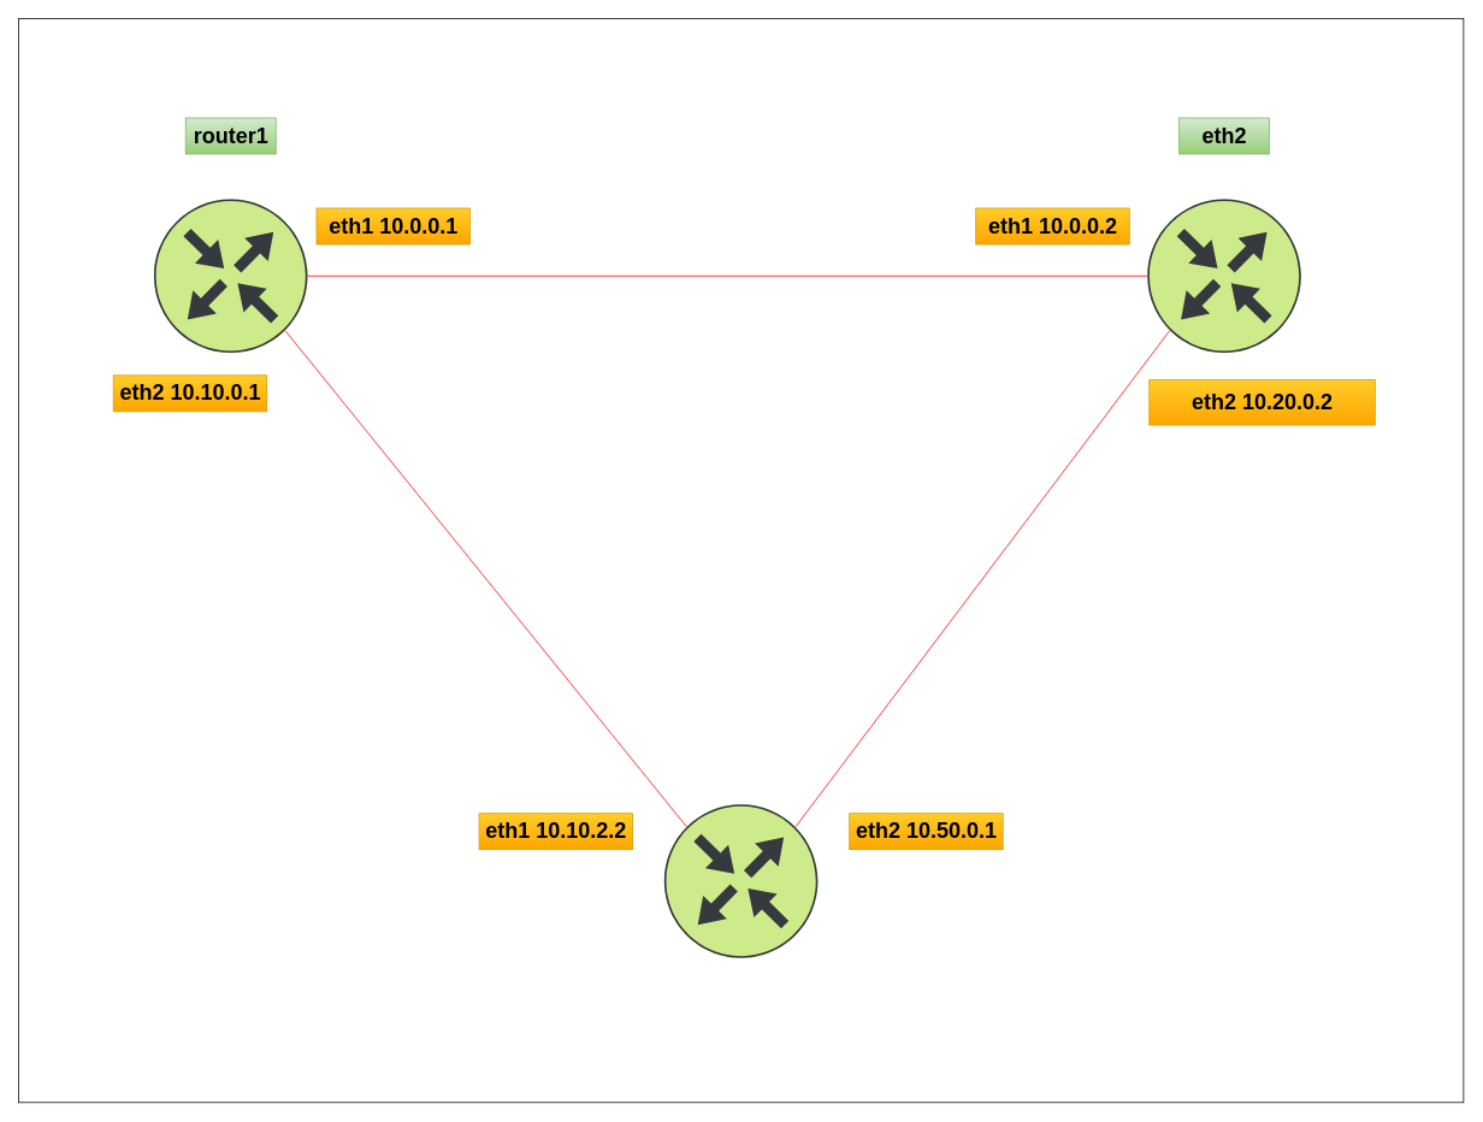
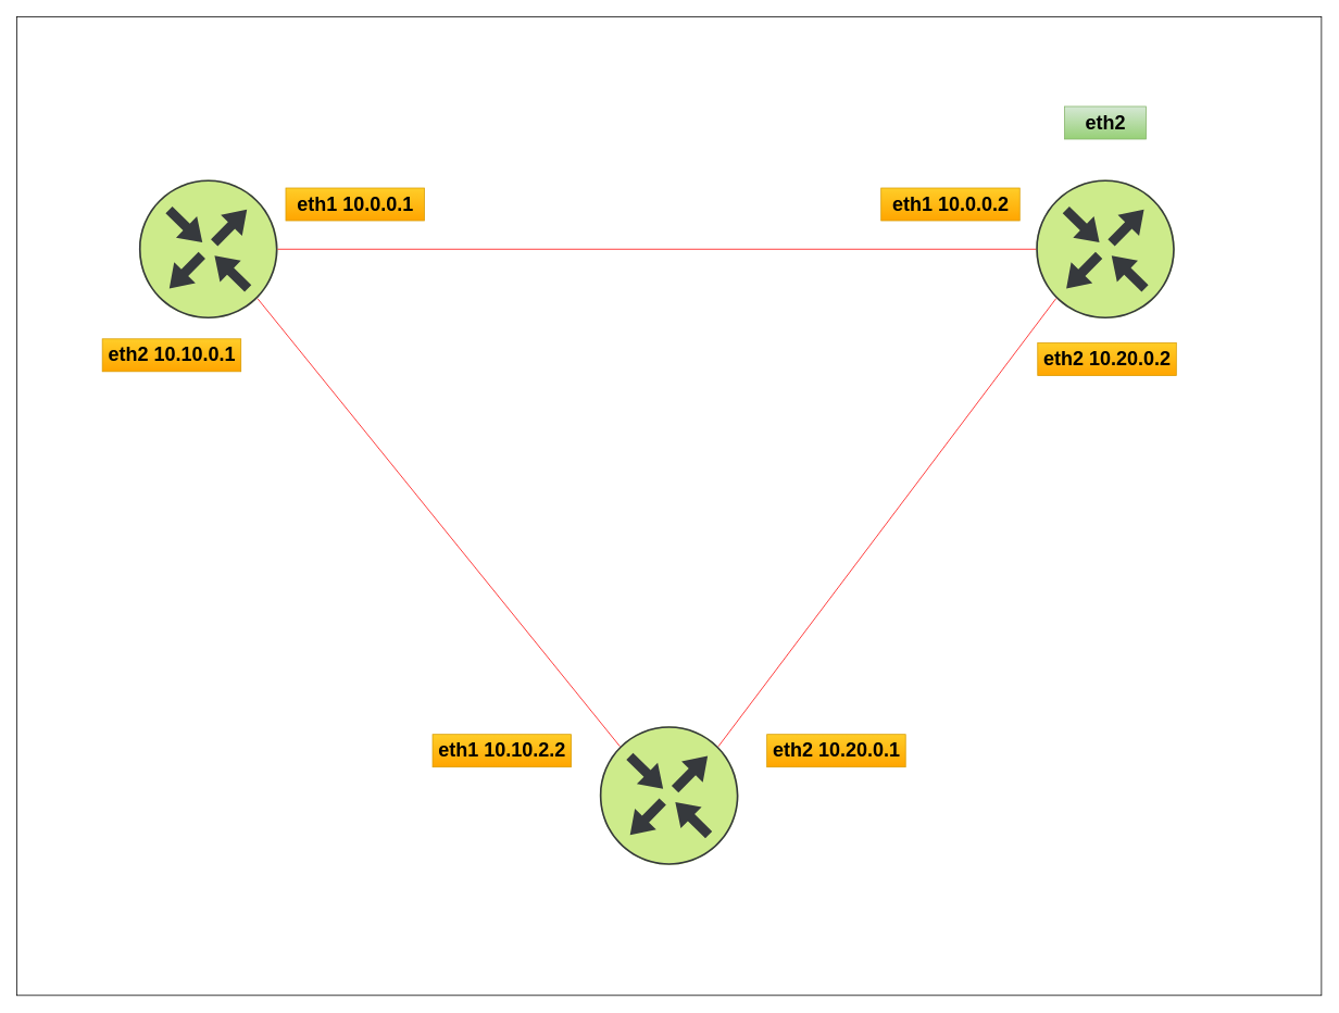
  <mxCell id="0" />
  <mxCell id="1" parent="0" />
  <mxCell id="2" value="" style="rounded=0;whiteSpace=wrap;html=1;" vertex="1" parent="1"><mxGeometry width="1600" height="1200" as="geometry" x="20" y="20" /></mxCell>
  <mxCell id="3" value="" style="points=[[0.5,0,0],[1,0.5,0],[0.5,1,0],[0,0.5,0],[0.145,0.145,0],[0.856,0.145,0],[0.855,0.856,0],[0.145,0.855,0]];verticalLabelPosition=bottom;html=1;verticalAlign=top;aspect=fixed;align=center;pointerEvents=1;shape=mxgraph.cisco19.rect;prIcon=router;fillColor=#cdeb8b;strokeColor=#36393d;" parent="1" vertex="1"><mxGeometry x="170" y="220" width="170" height="170" as="geometry" /></mxCell>
  <mxCell id="4" value="" style="points=[[0.5,0,0],[1,0.5,0],[0.5,1,0],[0,0.5,0],[0.145,0.145,0],[0.856,0.145,0],[0.855,0.856,0],[0.145,0.855,0]];verticalLabelPosition=bottom;html=1;verticalAlign=top;aspect=fixed;align=center;pointerEvents=1;shape=mxgraph.cisco19.rect;prIcon=router;fillColor=#cdeb8b;strokeColor=#36393d;" parent="1" vertex="1"><mxGeometry x="1270" y="220" width="170" height="170" as="geometry" /></mxCell>
  <mxCell id="5" value="" style="points=[[0.5,0,0],[1,0.5,0],[0.5,1,0],[0,0.5,0],[0.145,0.145,0],[0.856,0.145,0],[0.855,0.856,0],[0.145,0.855,0]];verticalLabelPosition=bottom;html=1;verticalAlign=top;aspect=fixed;align=center;pointerEvents=1;shape=mxgraph.cisco19.rect;prIcon=router;fillColor=#cdeb8b;strokeColor=#36393d;" parent="1" vertex="1"><mxGeometry x="735" y="890" width="170" height="170" as="geometry" /></mxCell>
  <mxCell id="6" value="" style="endArrow=none;html=1;rounded=0;exitX=0.855;exitY=0.856;exitDx=0;exitDy=0;exitPerimeter=0;entryX=0.145;entryY=0.145;entryDx=0;entryDy=0;entryPerimeter=0;strokeColor=#FF0000;" parent="1" source="3" target="5" edge="1"><mxGeometry relative="1" as="geometry"><mxPoint x="750" y="610" as="sourcePoint" /><mxPoint x="910" y="610" as="targetPoint" /></mxGeometry></mxCell>
  <mxCell id="7" value="" style="endArrow=none;html=1;rounded=0;entryX=0;entryY=0.5;entryDx=0;entryDy=0;entryPerimeter=0;exitX=1;exitY=0.5;exitDx=0;exitDy=0;exitPerimeter=0;strokeColor=#FF0000;" parent="1" source="3" target="4" edge="1"><mxGeometry relative="1" as="geometry"><mxPoint x="750" y="610" as="sourcePoint" /><mxPoint x="910" y="610" as="targetPoint" /></mxGeometry></mxCell>
  <mxCell id="8" value="" style="endArrow=none;html=1;rounded=0;entryX=0.145;entryY=0.855;entryDx=0;entryDy=0;entryPerimeter=0;exitX=0.856;exitY=0.145;exitDx=0;exitDy=0;exitPerimeter=0;strokeColor=#FF0000;" parent="1" source="5" target="4" edge="1"><mxGeometry relative="1" as="geometry"><mxPoint x="750" y="610" as="sourcePoint" /><mxPoint x="910" y="610" as="targetPoint" /></mxGeometry></mxCell>
- <mxCell id="9" value="router1" style="text;strokeColor=#82b366;fillColor=#d5e8d4;html=1;fontSize=24;fontStyle=1;verticalAlign=middle;align=center;gradientColor=#97d077;" parent="1" vertex="1"><mxGeometry x="205" y="130" width="100" height="40" as="geometry" /></mxCell>
  <mxCell id="10" value="eth2" style="text;strokeColor=#82b366;fillColor=#d5e8d4;html=1;fontSize=24;fontStyle=1;verticalAlign=middle;align=center;gradientColor=#97d077;" parent="1" vertex="1"><mxGeometry x="1305" y="130" width="100" height="40" as="geometry" /></mxCell>
  <mxCell id="11" value="eth1 10.0.0.1" style="text;strokeColor=#d79b00;fillColor=#ffcd28;html=1;fontSize=24;fontStyle=1;verticalAlign=middle;align=center;gradientColor=#ffa500;" parent="1" vertex="1"><mxGeometry x="350" y="230" width="170" height="40" as="geometry" /></mxCell>
  <mxCell id="12" value="eth2 10.10.0.1" style="text;strokeColor=#d79b00;fillColor=#ffcd28;html=1;fontSize=24;fontStyle=1;verticalAlign=middle;align=center;gradientColor=#ffa500;" parent="1" vertex="1"><mxGeometry x="125" y="415" width="170" height="40" as="geometry" /></mxCell>
  <mxCell id="13" value="eth1 10.0.0.2" style="text;strokeColor=#d79b00;fillColor=#ffcd28;html=1;fontSize=24;fontStyle=1;verticalAlign=middle;align=center;gradientColor=#ffa500;" parent="1" vertex="1"><mxGeometry x="1080" y="230" width="170" height="40" as="geometry" /></mxCell>
- <mxCell id="14" value="eth2 10.20.0.2" style="text;strokeColor=#d79b00;fillColor=#ffcd28;html=1;fontSize=24;fontStyle=1;verticalAlign=middle;align=center;gradientColor=#ffa500;" parent="1" vertex="1"><mxGeometry x="1272" y="420" width="250" height="50" as="geometry" /></mxCell>
+ <mxCell id="14" value="eth2 10.20.0.2" style="text;strokeColor=#d79b00;fillColor=#ffcd28;html=1;fontSize=24;fontStyle=1;verticalAlign=middle;align=center;gradientColor=#ffa500;" parent="1" vertex="1"><mxGeometry x="1272" y="420" width="170" height="40" as="geometry" /></mxCell>
  <mxCell id="15" value="eth1 10.10.2.2" style="text;strokeColor=#d79b00;fillColor=#ffcd28;html=1;fontSize=24;fontStyle=1;verticalAlign=middle;align=center;gradientColor=#ffa500;" parent="1" vertex="1"><mxGeometry x="530" y="900" width="170" height="40" as="geometry" /></mxCell>
- <mxCell id="16" value="eth2 10.50.0.1" style="text;strokeColor=#d79b00;fillColor=#ffcd28;html=1;fontSize=24;fontStyle=1;verticalAlign=middle;align=center;gradientColor=#ffa500;" parent="1" vertex="1"><mxGeometry x="940" y="900" width="170" height="40" as="geometry" /></mxCell>
+ <mxCell id="16" value="eth2 10.20.0.1" style="text;strokeColor=#d79b00;fillColor=#ffcd28;html=1;fontSize=24;fontStyle=1;verticalAlign=middle;align=center;gradientColor=#ffa500;" parent="1" vertex="1"><mxGeometry x="940" y="900" width="170" height="40" as="geometry" /></mxCell>
